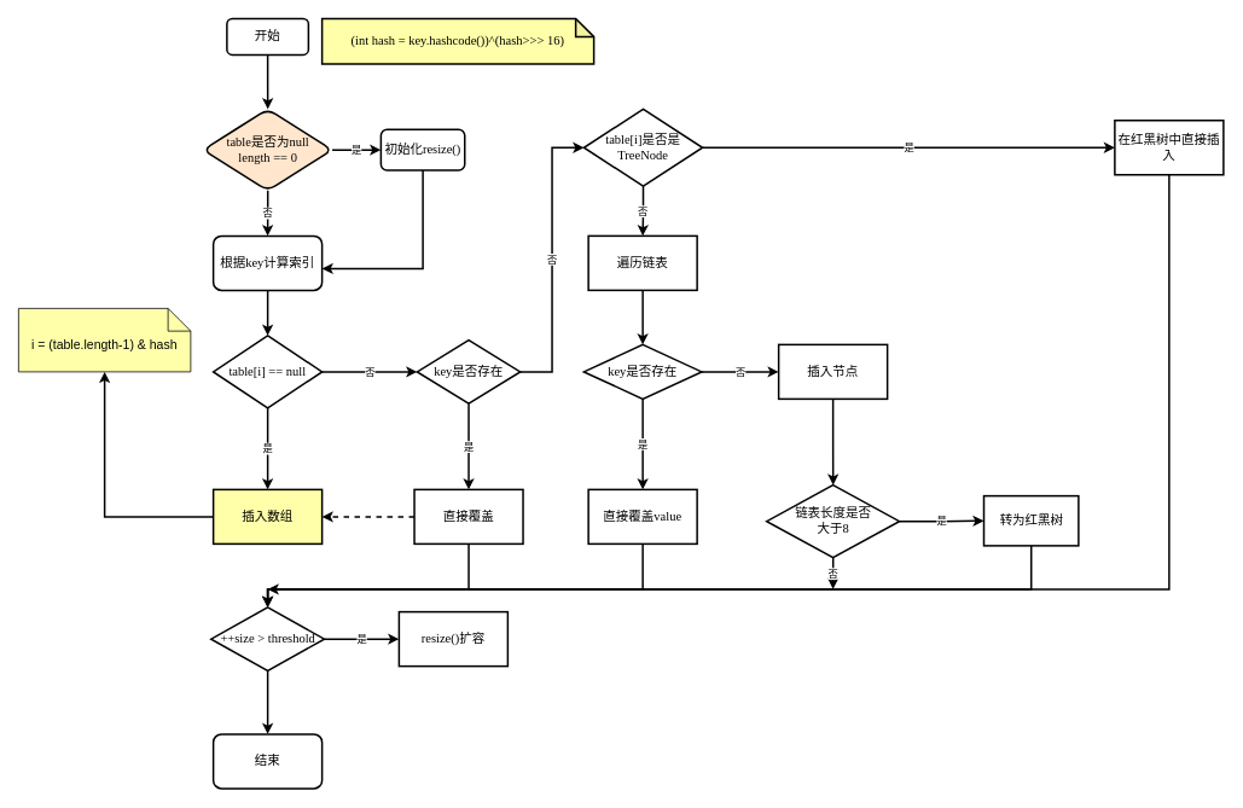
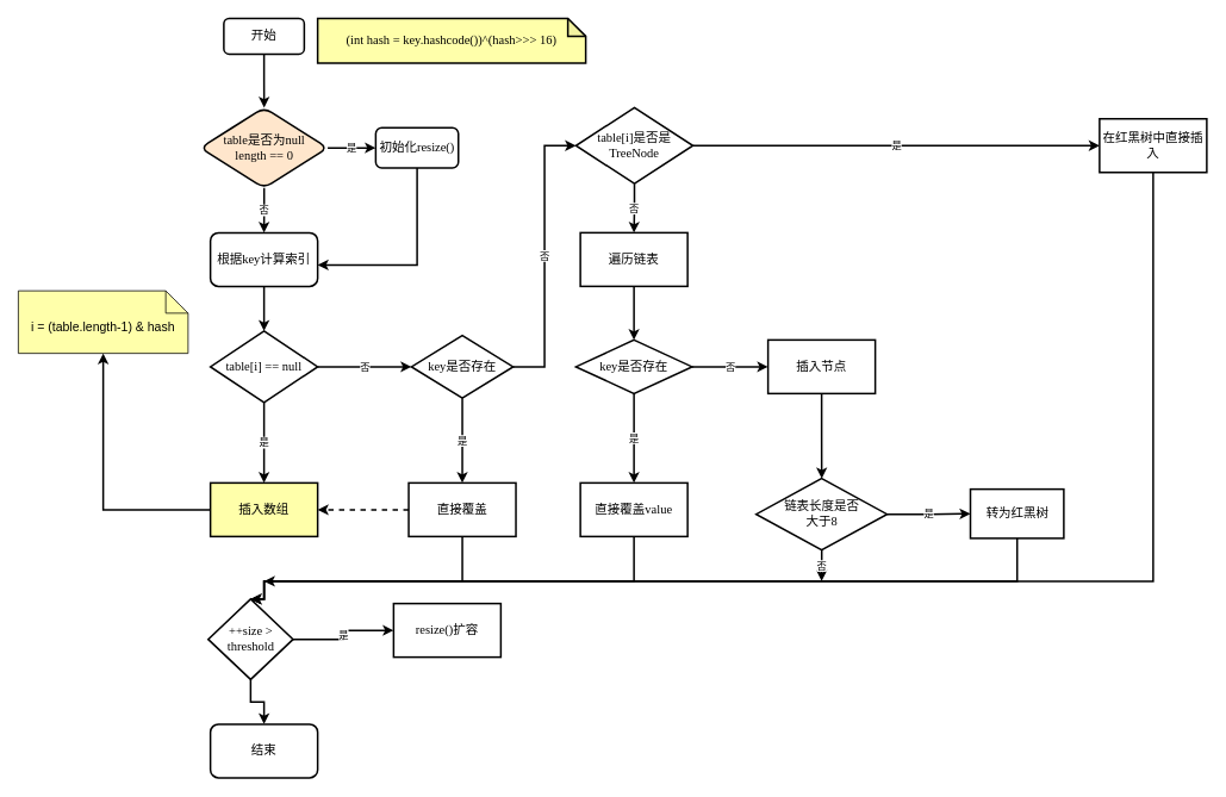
  <mxCell id="0" />
  <mxCell id="1" parent="0" />
  <mxCell id="2" value="" style="edgeStyle=orthogonalEdgeStyle;rounded=0;orthogonalLoop=1;jettySize=auto;html=1;strokeWidth=2;" parent="1" source="3" target="6" edge="1"><mxGeometry relative="1" as="geometry" /></mxCell>
  <mxCell id="3" value="开始" style="rounded=1;whiteSpace=wrap;html=1;fontFamily=微软雅黑;fontSize=14;strokeWidth=2;" parent="1" vertex="1"><mxGeometry x="250" y="20" width="90" height="40" as="geometry" /></mxCell>
  <mxCell id="4" value="是" style="edgeStyle=orthogonalEdgeStyle;rounded=0;orthogonalLoop=1;jettySize=auto;html=1;strokeWidth=2;" parent="1" source="6" target="8" edge="1"><mxGeometry relative="1" as="geometry" /></mxCell>
  <mxCell id="5" value="否" style="edgeStyle=orthogonalEdgeStyle;rounded=0;orthogonalLoop=1;jettySize=auto;html=1;strokeWidth=2;" parent="1" source="6" target="10" edge="1"><mxGeometry relative="1" as="geometry" /></mxCell>
  <mxCell id="6" value="table是否为null&lt;br&gt;length == 0" style="rhombus;whiteSpace=wrap;html=1;rounded=1;fontFamily=微软雅黑;fontSize=14;strokeWidth=2;fillColor=#ffe6cc;" parent="1" vertex="1"><mxGeometry x="223.75" y="120" width="142.5" height="90" as="geometry" /></mxCell>
  <mxCell id="7" style="edgeStyle=orthogonalEdgeStyle;rounded=0;orthogonalLoop=1;jettySize=auto;html=1;entryX=1;entryY=0.6;entryDx=0;entryDy=0;strokeWidth=2;" parent="1" source="8" target="10" edge="1"><mxGeometry relative="1" as="geometry"><Array as="points"><mxPoint x="466" y="296" /></Array></mxGeometry></mxCell>
  <mxCell id="8" value="初始化resize()" style="whiteSpace=wrap;html=1;rounded=1;fontFamily=微软雅黑;fontSize=14;strokeWidth=2;" parent="1" vertex="1"><mxGeometry x="420" y="142.5" width="92.5" height="45" as="geometry" /></mxCell>
  <mxCell id="9" value="" style="edgeStyle=orthogonalEdgeStyle;rounded=0;orthogonalLoop=1;jettySize=auto;html=1;strokeWidth=2;" parent="1" source="10" edge="1"><mxGeometry relative="1" as="geometry"><mxPoint x="295" y="370" as="targetPoint" /></mxGeometry></mxCell>
  <mxCell id="10" value="根据key计算索引" style="whiteSpace=wrap;html=1;rounded=1;fontFamily=微软雅黑;fontSize=14;strokeWidth=2;" parent="1" vertex="1"><mxGeometry x="235" y="260" width="120" height="60" as="geometry" /></mxCell>
  <mxCell id="11" value="(int hash = key.hashcode())^(hash&amp;gt;&amp;gt;&amp;gt; 16)" style="shape=note;whiteSpace=wrap;html=1;backgroundOutline=1;darkOpacity=0.05;size=20;fontFamily=微软雅黑;fontSize=14;strokeWidth=2;fillColor=#FFFFAA;fontColor=#000000;" parent="1" vertex="1"><mxGeometry x="355" y="20" width="300" height="50" as="geometry" /></mxCell>
  <mxCell id="12" value="是" style="edgeStyle=orthogonalEdgeStyle;rounded=0;orthogonalLoop=1;jettySize=auto;html=1;strokeWidth=2;" parent="1" source="14" target="16" edge="1"><mxGeometry relative="1" as="geometry" /></mxCell>
  <mxCell id="13" value="否" style="edgeStyle=orthogonalEdgeStyle;rounded=0;orthogonalLoop=1;jettySize=auto;html=1;entryX=0;entryY=0.5;entryDx=0;entryDy=0;strokeWidth=2;" parent="1" source="14" target="19" edge="1"><mxGeometry relative="1" as="geometry" /></mxCell>
  <mxCell id="14" value="&lt;span&gt;table[i] == null&lt;/span&gt;" style="rhombus;whiteSpace=wrap;html=1;fontFamily=微软雅黑;fontSize=14;strokeWidth=2;" parent="1" vertex="1"><mxGeometry x="235" y="370" width="120" height="80" as="geometry" /></mxCell>
  <mxCell id="15" value="" style="edgeStyle=orthogonalEdgeStyle;rounded=0;orthogonalLoop=1;jettySize=auto;html=1;strokeWidth=2;" parent="1" source="16" target="47" edge="1"><mxGeometry relative="1" as="geometry" /></mxCell>
  <mxCell id="16" value="插入数组" style="whiteSpace=wrap;html=1;fontFamily=微软雅黑;fontSize=14;strokeWidth=2;fillColor=#ffffaa;" parent="1" vertex="1"><mxGeometry x="235" y="540" width="120" height="60" as="geometry" /></mxCell>
  <mxCell id="17" value="是" style="edgeStyle=orthogonalEdgeStyle;rounded=0;orthogonalLoop=1;jettySize=auto;html=1;strokeWidth=2;" parent="1" source="19" target="22" edge="1"><mxGeometry relative="1" as="geometry" /></mxCell>
  <mxCell id="18" value="否" style="edgeStyle=orthogonalEdgeStyle;rounded=0;orthogonalLoop=1;jettySize=auto;html=1;strokeWidth=2;entryX=0;entryY=0.5;entryDx=0;entryDy=0;" parent="1" source="19" target="25" edge="1"><mxGeometry relative="1" as="geometry"><mxPoint x="570" y="410" as="targetPoint" /></mxGeometry></mxCell>
  <mxCell id="19" value="key是否存在" style="rhombus;whiteSpace=wrap;html=1;fontFamily=微软雅黑;fontSize=14;strokeWidth=2;" parent="1" vertex="1"><mxGeometry x="460" y="375" width="113.75" height="70" as="geometry" /></mxCell>
  <mxCell id="20" style="edgeStyle=orthogonalEdgeStyle;rounded=0;orthogonalLoop=1;jettySize=auto;html=1;entryX=1;entryY=0.5;entryDx=0;entryDy=0;strokeWidth=2;dashed=1;" parent="1" source="22" target="16" edge="1"><mxGeometry relative="1" as="geometry" /></mxCell>
  <mxCell id="21" style="edgeStyle=orthogonalEdgeStyle;rounded=0;orthogonalLoop=1;jettySize=auto;html=1;entryX=0.5;entryY=0;entryDx=0;entryDy=0;strokeWidth=2;" parent="1" source="22" target="44" edge="1"><mxGeometry relative="1" as="geometry"><Array as="points"><mxPoint x="517" y="650" /><mxPoint x="295" y="650" /></Array></mxGeometry></mxCell>
  <mxCell id="22" value="直接覆盖" style="whiteSpace=wrap;html=1;fontFamily=微软雅黑;fontSize=14;strokeWidth=2;" parent="1" vertex="1"><mxGeometry x="456.875" y="540" width="120" height="60" as="geometry" /></mxCell>
  <mxCell id="23" value="否" style="edgeStyle=orthogonalEdgeStyle;rounded=0;orthogonalLoop=1;jettySize=auto;html=1;strokeWidth=2;" parent="1" source="25" target="27" edge="1"><mxGeometry relative="1" as="geometry" /></mxCell>
  <mxCell id="24" value="是" style="edgeStyle=orthogonalEdgeStyle;rounded=0;orthogonalLoop=1;jettySize=auto;html=1;strokeWidth=2;" parent="1" source="25" target="34" edge="1"><mxGeometry relative="1" as="geometry" /></mxCell>
  <mxCell id="25" value="table[i]是否是TreeNode" style="rhombus;whiteSpace=wrap;html=1;fontFamily=微软雅黑;fontSize=14;strokeWidth=2;" parent="1" vertex="1"><mxGeometry x="644" y="120" width="131" height="85" as="geometry" /></mxCell>
  <mxCell id="26" value="" style="edgeStyle=orthogonalEdgeStyle;rounded=0;orthogonalLoop=1;jettySize=auto;html=1;strokeWidth=2;" parent="1" source="27" target="30" edge="1"><mxGeometry relative="1" as="geometry" /></mxCell>
  <mxCell id="27" value="遍历链表" style="whiteSpace=wrap;html=1;fontFamily=微软雅黑;fontSize=14;strokeWidth=2;" parent="1" vertex="1"><mxGeometry x="649" y="260" width="120" height="60" as="geometry" /></mxCell>
  <mxCell id="28" value="是" style="edgeStyle=orthogonalEdgeStyle;rounded=0;orthogonalLoop=1;jettySize=auto;html=1;strokeWidth=2;" parent="1" source="30" target="32" edge="1"><mxGeometry relative="1" as="geometry" /></mxCell>
  <mxCell id="29" value="否" style="edgeStyle=orthogonalEdgeStyle;rounded=0;orthogonalLoop=1;jettySize=auto;html=1;strokeWidth=2;" parent="1" source="30" target="36" edge="1"><mxGeometry relative="1" as="geometry" /></mxCell>
  <mxCell id="30" value="key是否存在" style="rhombus;whiteSpace=wrap;html=1;fontFamily=微软雅黑;fontSize=14;strokeWidth=2;" parent="1" vertex="1"><mxGeometry x="644" y="380" width="130" height="60" as="geometry" /></mxCell>
  <mxCell id="31" style="edgeStyle=orthogonalEdgeStyle;rounded=0;orthogonalLoop=1;jettySize=auto;html=1;strokeWidth=2;entryX=0.5;entryY=0;entryDx=0;entryDy=0;" parent="1" source="32" target="44" edge="1"><mxGeometry relative="1" as="geometry"><mxPoint x="709" y="650" as="targetPoint" /><Array as="points"><mxPoint x="709" y="650" /><mxPoint x="295" y="650" /></Array></mxGeometry></mxCell>
  <mxCell id="32" value="直接覆盖value" style="whiteSpace=wrap;html=1;fontFamily=微软雅黑;fontSize=14;strokeWidth=2;" parent="1" vertex="1"><mxGeometry x="649" y="540" width="120" height="60" as="geometry" /></mxCell>
  <mxCell id="33" style="edgeStyle=orthogonalEdgeStyle;rounded=0;orthogonalLoop=1;jettySize=auto;html=1;strokeWidth=2;" parent="1" source="34" edge="1"><mxGeometry relative="1" as="geometry"><mxPoint x="295" y="650" as="targetPoint" /><Array as="points"><mxPoint x="1290" y="650" /></Array></mxGeometry></mxCell>
  <mxCell id="34" value="在红黑树中直接插入" style="whiteSpace=wrap;html=1;fontFamily=微软雅黑;fontSize=14;strokeWidth=2;" parent="1" vertex="1"><mxGeometry x="1230" y="132.5" width="120" height="60" as="geometry" /></mxCell>
  <mxCell id="35" value="" style="edgeStyle=orthogonalEdgeStyle;rounded=0;orthogonalLoop=1;jettySize=auto;html=1;strokeWidth=2;" parent="1" source="36" target="39" edge="1"><mxGeometry relative="1" as="geometry" /></mxCell>
  <mxCell id="36" value="插入节点" style="whiteSpace=wrap;html=1;fontFamily=微软雅黑;fontSize=14;strokeWidth=2;" parent="1" vertex="1"><mxGeometry x="859" y="380" width="120" height="60" as="geometry" /></mxCell>
  <mxCell id="37" value="是" style="edgeStyle=orthogonalEdgeStyle;rounded=0;orthogonalLoop=1;jettySize=auto;html=1;strokeWidth=2;" parent="1" source="39" target="41" edge="1"><mxGeometry relative="1" as="geometry" /></mxCell>
  <mxCell id="38" value="否" style="edgeStyle=orthogonalEdgeStyle;rounded=0;orthogonalLoop=1;jettySize=auto;html=1;strokeWidth=2;" parent="1" source="39" edge="1"><mxGeometry relative="1" as="geometry"><mxPoint x="919" y="650" as="targetPoint" /></mxGeometry></mxCell>
  <mxCell id="39" value="链表长度是否&lt;br&gt;大于8" style="rhombus;whiteSpace=wrap;html=1;fontFamily=微软雅黑;fontSize=14;strokeWidth=2;" parent="1" vertex="1"><mxGeometry x="845.75" y="535" width="146.5" height="80" as="geometry" /></mxCell>
  <mxCell id="40" style="edgeStyle=orthogonalEdgeStyle;rounded=0;orthogonalLoop=1;jettySize=auto;html=1;strokeWidth=2;entryX=0.5;entryY=0;entryDx=0;entryDy=0;" parent="1" source="41" target="44" edge="1"><mxGeometry relative="1" as="geometry"><mxPoint x="1137.75" y="650" as="targetPoint" /><Array as="points"><mxPoint x="1138" y="650" /><mxPoint x="295" y="650" /></Array></mxGeometry></mxCell>
  <mxCell id="41" value="转为红黑树" style="whiteSpace=wrap;html=1;fontFamily=微软雅黑;fontSize=14;strokeWidth=2;" parent="1" vertex="1"><mxGeometry x="1085.5" y="547" width="104.5" height="55" as="geometry" /></mxCell>
  <mxCell id="42" value="是" style="edgeStyle=orthogonalEdgeStyle;rounded=0;orthogonalLoop=1;jettySize=auto;html=1;strokeWidth=2;" parent="1" source="44" target="45" edge="1"><mxGeometry relative="1" as="geometry" /></mxCell>
  <mxCell id="43" style="edgeStyle=orthogonalEdgeStyle;rounded=0;orthogonalLoop=1;jettySize=auto;html=1;entryX=0.5;entryY=0;entryDx=0;entryDy=0;strokeWidth=2;" parent="1" source="44" target="46" edge="1"><mxGeometry relative="1" as="geometry" /></mxCell>
- <mxCell id="44" value="++size &amp;gt; threshold" style="rhombus;whiteSpace=wrap;html=1;fontFamily=微软雅黑;fontSize=14;strokeWidth=2;" parent="1" vertex="1"><mxGeometry x="232.5" y="670" width="125" height="70" as="geometry" /></mxCell>
+ <mxCell id="44" value="++size &amp;gt; threshold" style="rhombus;whiteSpace=wrap;html=1;fontFamily=微软雅黑;fontSize=14;strokeWidth=2;" parent="1" vertex="1"><mxGeometry x="232.5" y="670" width="95" height="90" as="geometry" /></mxCell>
  <mxCell id="45" value="resize()扩容" style="whiteSpace=wrap;html=1;fontFamily=微软雅黑;fontSize=14;strokeWidth=2;" parent="1" vertex="1"><mxGeometry x="440" y="675" width="120" height="60" as="geometry" /></mxCell>
  <mxCell id="46" value="结束" style="rounded=1;whiteSpace=wrap;html=1;fontFamily=微软雅黑;fontSize=14;strokeWidth=2;" parent="1" vertex="1"><mxGeometry x="235" y="810" width="120" height="60" as="geometry" /></mxCell>
- <mxCell id="47" value="i = (table.length-1) &amp;amp; hash" style="shape=note2;boundedLbl=1;whiteSpace=wrap;html=1;size=25;verticalAlign=top;align=center;fillColor=#FFFFAA;fontColor=#000000;fontSize=14;" parent="1" vertex="1"><mxGeometry x="20" y="340" width="190" height="70" as="geometry" /></mxCell>
+ <mxCell id="47" value="i = (table.length-1) &amp;amp; hash" style="shape=note2;boundedLbl=1;whiteSpace=wrap;html=1;size=25;verticalAlign=top;align=center;fillColor=#FFFFAA;fontColor=#000000;fontSize=14;" parent="1" vertex="1"><mxGeometry x="20" y="325" width="190" height="70" as="geometry" /></mxCell>
